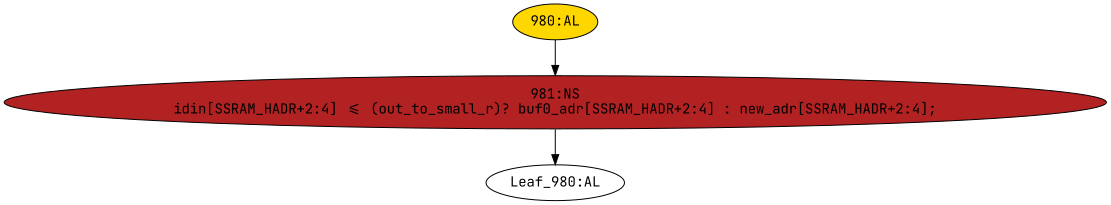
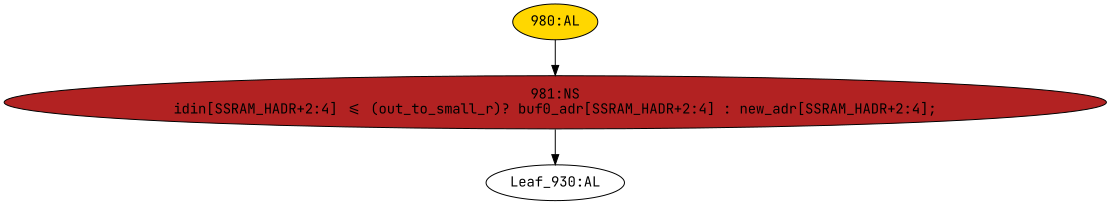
  strict digraph {
    fontname="JetBrains Mono"
    node [style=filled fontname="JetBrains Mono"]
    edge [cond="[]" lineno=None fontname="JetBrains Mono"]
    n1 [ast="<pyverilog.vparser.ast.Always object at 0x7fae5e112d50>" clk_sens=True fillcolor=gold label="980:AL" sens="['clk']" statements="[]" typ=Always use_var="['new_adr', 'out_to_small_r', 'buf0_adr']"]
    n2 [ast="<pyverilog.vparser.ast.NonblockingSubstitution object at 0x7fae5e112e90>" fillcolor=firebrick label="981:NS\nidin[SSRAM_HADR+2:4] <= (out_to_small_r)? buf0_adr[SSRAM_HADR+2:4] : new_adr[SSRAM_HADR+2:4];" statements="[<pyverilog.vparser.ast.NonblockingSubstitution object at 0x7fae5e112e90>]" typ=NonblockingSubstitution]
-   n3 [def_var="['idin']" label="Leaf_980:AL" style=""]
+   n3 [def_var="['idin']" label="Leaf_930:AL" style=""]
    n1 -> n2
    n2 -> n3
  }
